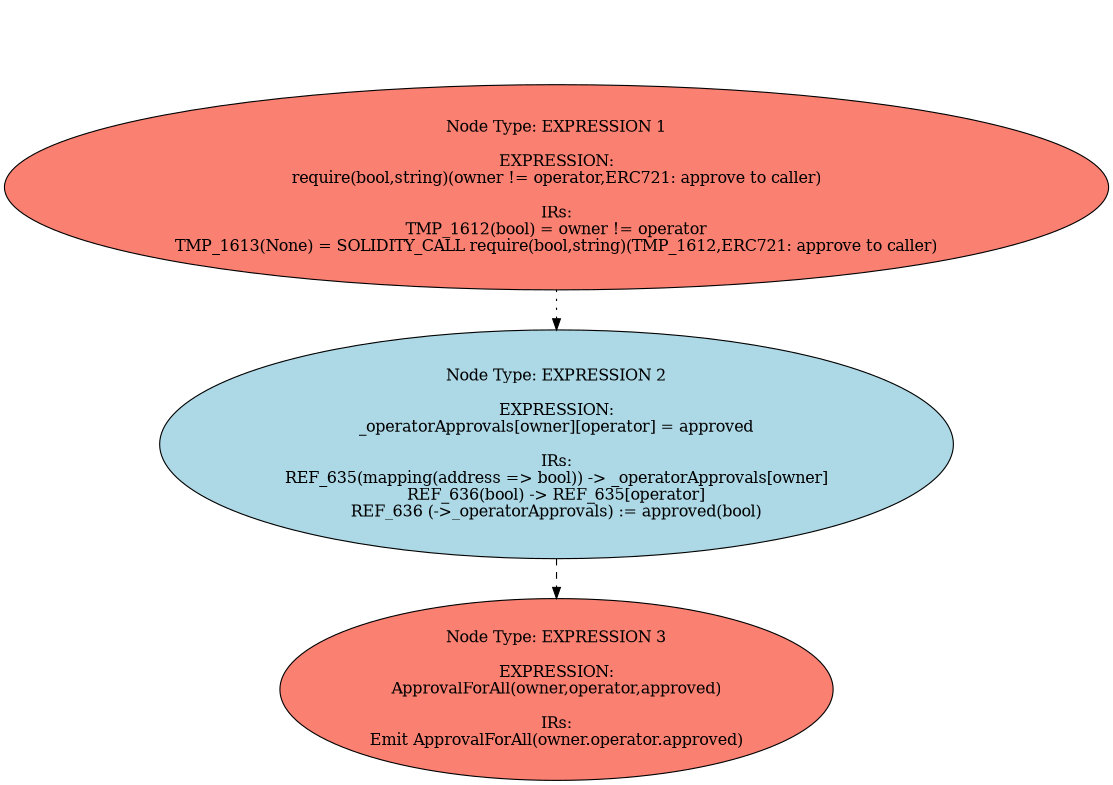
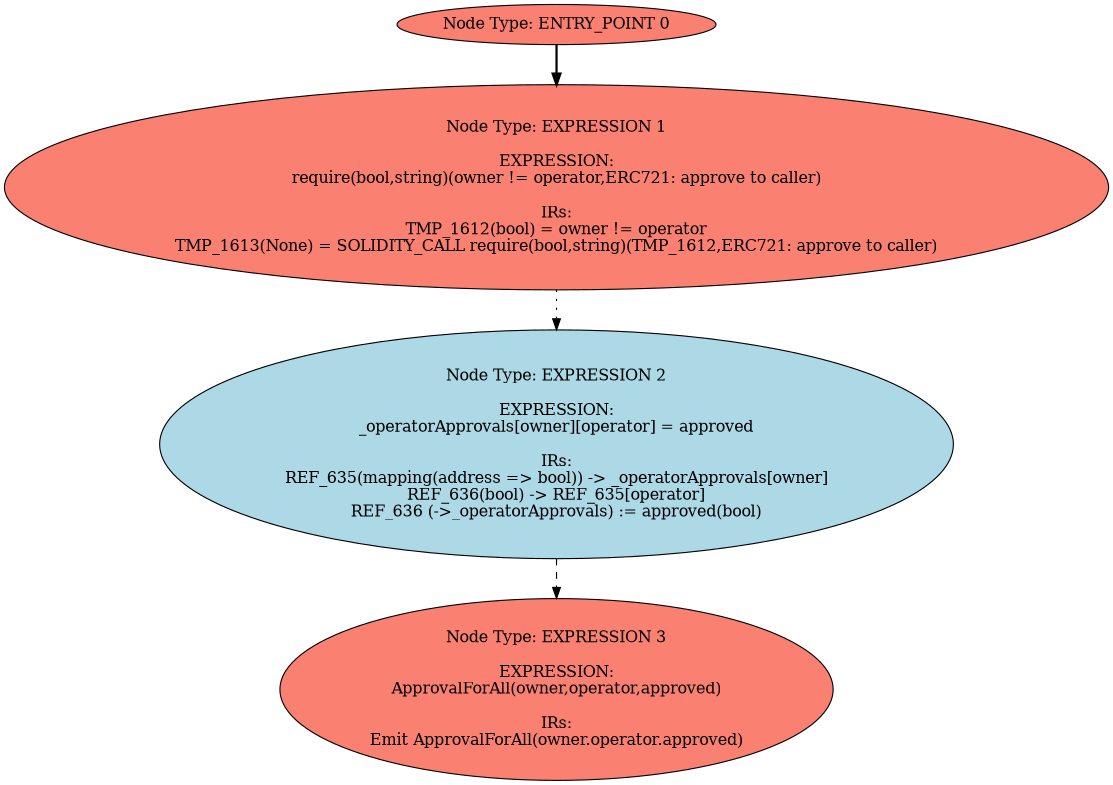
  digraph {
    node [style=filled fillcolor=salmon]
+   n1 [label="Node Type: ENTRY_POINT 0\n"]
    n2 [label="Node Type: EXPRESSION 1\n\nEXPRESSION:\nrequire(bool,string)(owner != operator,ERC721: approve to caller)\n\nIRs:\nTMP_1612(bool) = owner != operator\nTMP_1613(None) = SOLIDITY_CALL require(bool,string)(TMP_1612,ERC721: approve to caller)"]
    n3 [label="Node Type: EXPRESSION 2\n\nEXPRESSION:\n_operatorApprovals[owner][operator] = approved\n\nIRs:\nREF_635(mapping(address => bool)) -> _operatorApprovals[owner]\nREF_636(bool) -> REF_635[operator]\nREF_636 (->_operatorApprovals) := approved(bool)" fillcolor=lightblue]
    n4 [label="Node Type: EXPRESSION 3\n\nEXPRESSION:\nApprovalForAll(owner,operator,approved)\n\nIRs:\nEmit ApprovalForAll(owner.operator.approved)"]
+   n1 -> n2 [style=bold]
    n2 -> n3 [style=dotted]
    n3 -> n4 [style=dashed]
  }
